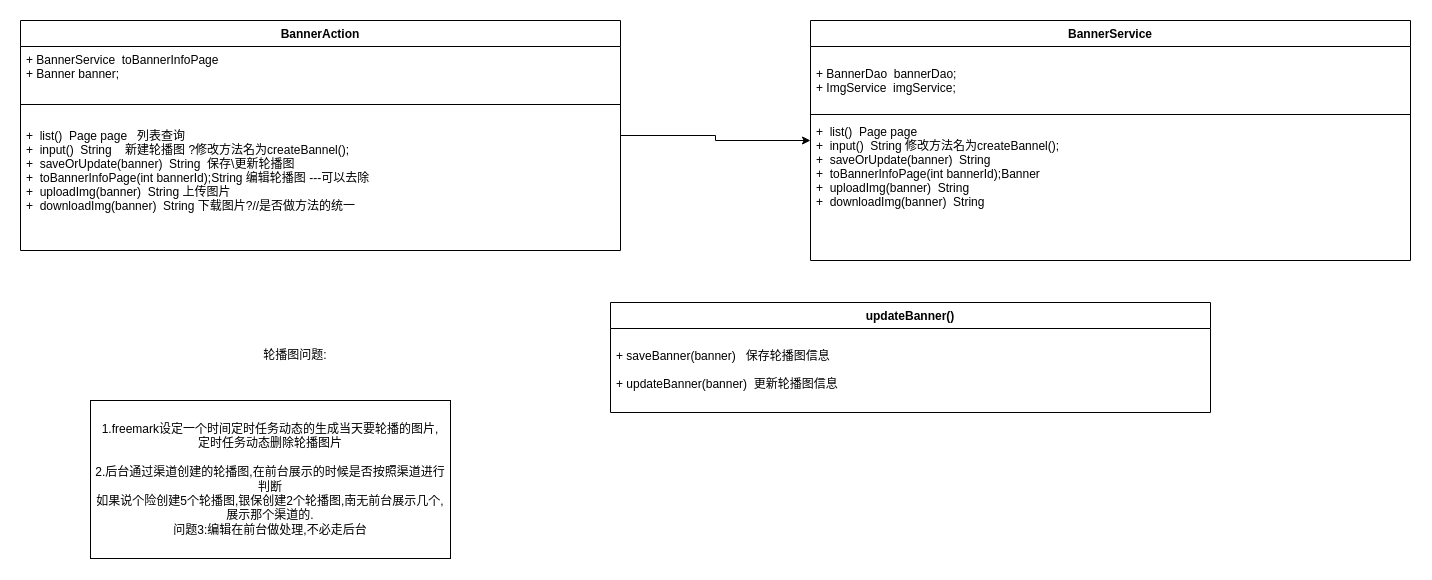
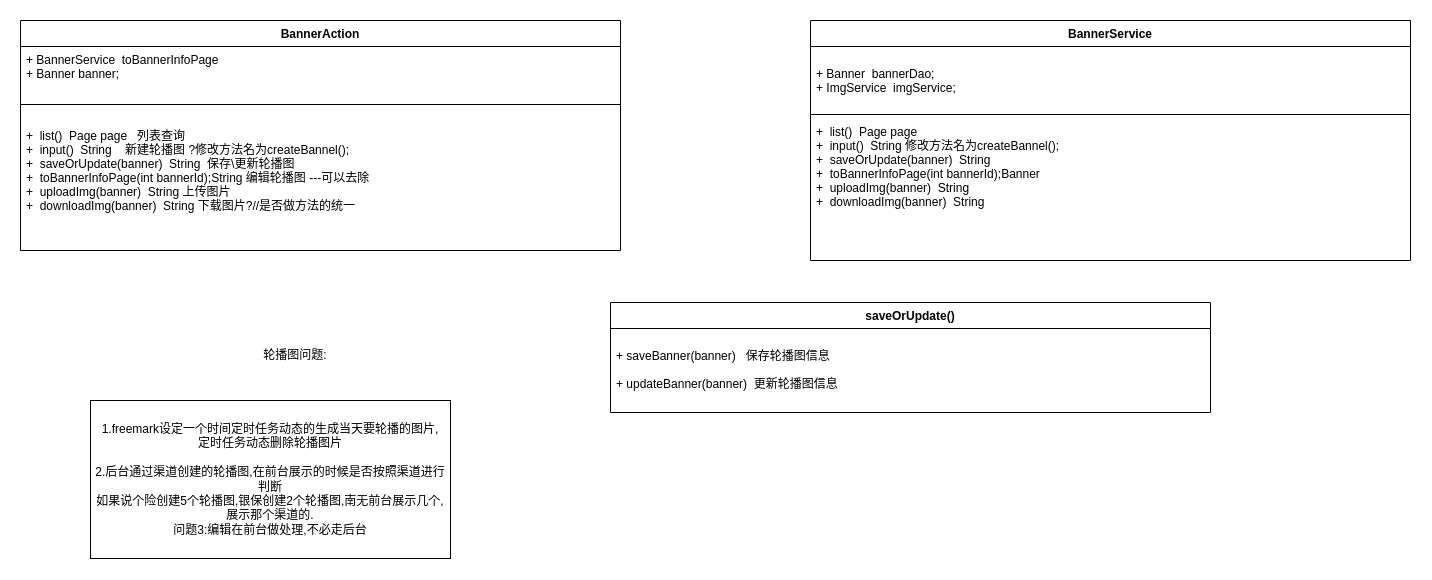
  <mxCell id="0" />
  <mxCell id="1" parent="0" />
- <mxCell id="2" value="" style="edgeStyle=orthogonalEdgeStyle;rounded=0;orthogonalLoop=1;jettySize=auto;html=1;" parent="1" source="3" target="7" edge="1"><mxGeometry relative="1" as="geometry" /></mxCell>
  <mxCell id="3" value="BannerAction" style="swimlane;fontStyle=1;align=center;verticalAlign=top;childLayout=stackLayout;horizontal=1;startSize=26;horizontalStack=0;resizeParent=1;resizeParentMax=0;resizeLast=0;collapsible=1;marginBottom=0;" parent="1" vertex="1"><mxGeometry x="20" y="20" width="600" height="230" as="geometry" /></mxCell>
  <mxCell id="4" value="+ BannerService  toBannerInfoPage&#10;+ Banner banner;&#10;" style="text;strokeColor=none;fillColor=none;align=left;verticalAlign=top;spacingLeft=4;spacingRight=4;overflow=hidden;rotatable=0;points=[[0,0.5],[1,0.5]];portConstraint=eastwest;" parent="3" vertex="1"><mxGeometry y="26" width="600" height="54" as="geometry" /></mxCell>
  <mxCell id="5" value="" style="line;strokeWidth=1;fillColor=none;align=left;verticalAlign=middle;spacingTop=-1;spacingLeft=3;spacingRight=3;rotatable=0;labelPosition=right;points=[];portConstraint=eastwest;" parent="3" vertex="1"><mxGeometry y="80" width="600" height="8" as="geometry" /></mxCell>
  <mxCell id="6" value="&#10;+  list()  Page page   列表查询&#10;+  input()  String    新建轮播图 ?修改方法名为createBannel();&#10;+  saveOrUpdate(banner)  String  保存\更新轮播图 &#10;+  toBannerInfoPage(int bannerId);String 编辑轮播图 ---可以去除&#10;+  uploadImg(banner)  String 上传图片&#10;+  downloadImg(banner)  String 下载图片?//是否做方法的统一&#10;" style="text;strokeColor=none;fillColor=none;align=left;verticalAlign=top;spacingLeft=4;spacingRight=4;overflow=hidden;rotatable=0;points=[[0,0.5],[1,0.5]];portConstraint=eastwest;" parent="3" vertex="1"><mxGeometry y="88" width="600" height="142" as="geometry" /></mxCell>
  <mxCell id="7" value="BannerService" style="swimlane;fontStyle=1;align=center;verticalAlign=top;childLayout=stackLayout;horizontal=1;startSize=26;horizontalStack=0;resizeParent=1;resizeParentMax=0;resizeLast=0;collapsible=1;marginBottom=0;" parent="1" vertex="1"><mxGeometry x="810" y="20" width="600" height="240" as="geometry" /></mxCell>
- <mxCell id="8" value="&#10;+ BannerDao  bannerDao;&#10;+ ImgService  imgService;&#10; &#10;" style="text;strokeColor=none;fillColor=none;align=left;verticalAlign=top;spacingLeft=4;spacingRight=4;overflow=hidden;rotatable=0;points=[[0,0.5],[1,0.5]];portConstraint=eastwest;" parent="7" vertex="1"><mxGeometry y="26" width="600" height="64" as="geometry" /></mxCell>
+ <mxCell id="8" value="&#10;+ Banner  bannerDao;&#10;+ ImgService  imgService;&#10; &#10;" style="text;strokeColor=none;fillColor=none;align=left;verticalAlign=top;spacingLeft=4;spacingRight=4;overflow=hidden;rotatable=0;points=[[0,0.5],[1,0.5]];portConstraint=eastwest;" parent="7" vertex="1"><mxGeometry y="26" width="600" height="64" as="geometry" /></mxCell>
  <mxCell id="9" value="" style="line;strokeWidth=1;fillColor=none;align=left;verticalAlign=middle;spacingTop=-1;spacingLeft=3;spacingRight=3;rotatable=0;labelPosition=right;points=[];portConstraint=eastwest;" parent="7" vertex="1"><mxGeometry y="90" width="600" height="8" as="geometry" /></mxCell>
  <mxCell id="10" value="+  list()  Page page &#10;+  input()  String 修改方法名为createBannel();&#10;+  saveOrUpdate(banner)  String &#10;+  toBannerInfoPage(int bannerId);Banner &#10;+  uploadImg(banner)  String &#10;+  downloadImg(banner)  String &#10;" style="text;strokeColor=none;fillColor=none;align=left;verticalAlign=top;spacingLeft=4;spacingRight=4;overflow=hidden;rotatable=0;points=[[0,0.5],[1,0.5]];portConstraint=eastwest;" parent="7" vertex="1"><mxGeometry y="98" width="600" height="142" as="geometry" /></mxCell>
- <mxCell id="11" value="updateBanner()" style="swimlane;fontStyle=1;align=center;verticalAlign=top;childLayout=stackLayout;horizontal=1;startSize=26;horizontalStack=0;resizeParent=1;resizeParentMax=0;resizeLast=0;collapsible=1;marginBottom=0;" parent="1" vertex="1"><mxGeometry x="610" y="302" width="600" height="110" as="geometry" /></mxCell>
+ <mxCell id="11" value="saveOrUpdate()" style="swimlane;fontStyle=1;align=center;verticalAlign=top;childLayout=stackLayout;horizontal=1;startSize=26;horizontalStack=0;resizeParent=1;resizeParentMax=0;resizeLast=0;collapsible=1;marginBottom=0;" parent="1" vertex="1"><mxGeometry x="610" y="302" width="600" height="110" as="geometry" /></mxCell>
  <mxCell id="12" value="&#10;+ saveBanner(banner)   保存轮播图信息&#10;&#10;+ updateBanner(banner)  更新轮播图信息&#10;&#10;" style="text;strokeColor=none;fillColor=none;align=left;verticalAlign=top;spacingLeft=4;spacingRight=4;overflow=hidden;rotatable=0;points=[[0,0.5],[1,0.5]];portConstraint=eastwest;" parent="11" vertex="1"><mxGeometry y="26" width="600" height="84" as="geometry" /></mxCell>
  <mxCell id="13" value="1.freemark设定一个时间定时任务动态的生成当天要轮播的图片,&lt;br&gt;定时任务动态删除轮播图片&lt;br&gt;&lt;br&gt;2.后台通过渠道创建的轮播图,在前台展示的时候是否按照渠道进行判断&lt;br&gt;如果说个险创建5个轮播图,银保创建2个轮播图,南无前台展示几个,展示那个渠道的.&lt;br&gt;问题3:编辑在前台做处理,不必走后台&lt;br&gt;" style="rounded=0;whiteSpace=wrap;html=1;" parent="1" vertex="1"><mxGeometry x="90" y="400" width="360" height="158" as="geometry" /></mxCell>
  <mxCell id="14" value="轮播图问题:" style="text;html=1;strokeColor=none;fillColor=none;align=center;verticalAlign=middle;whiteSpace=wrap;rounded=0;" parent="1" vertex="1"><mxGeometry x="240" y="345" width="110" height="20" as="geometry" /></mxCell>
